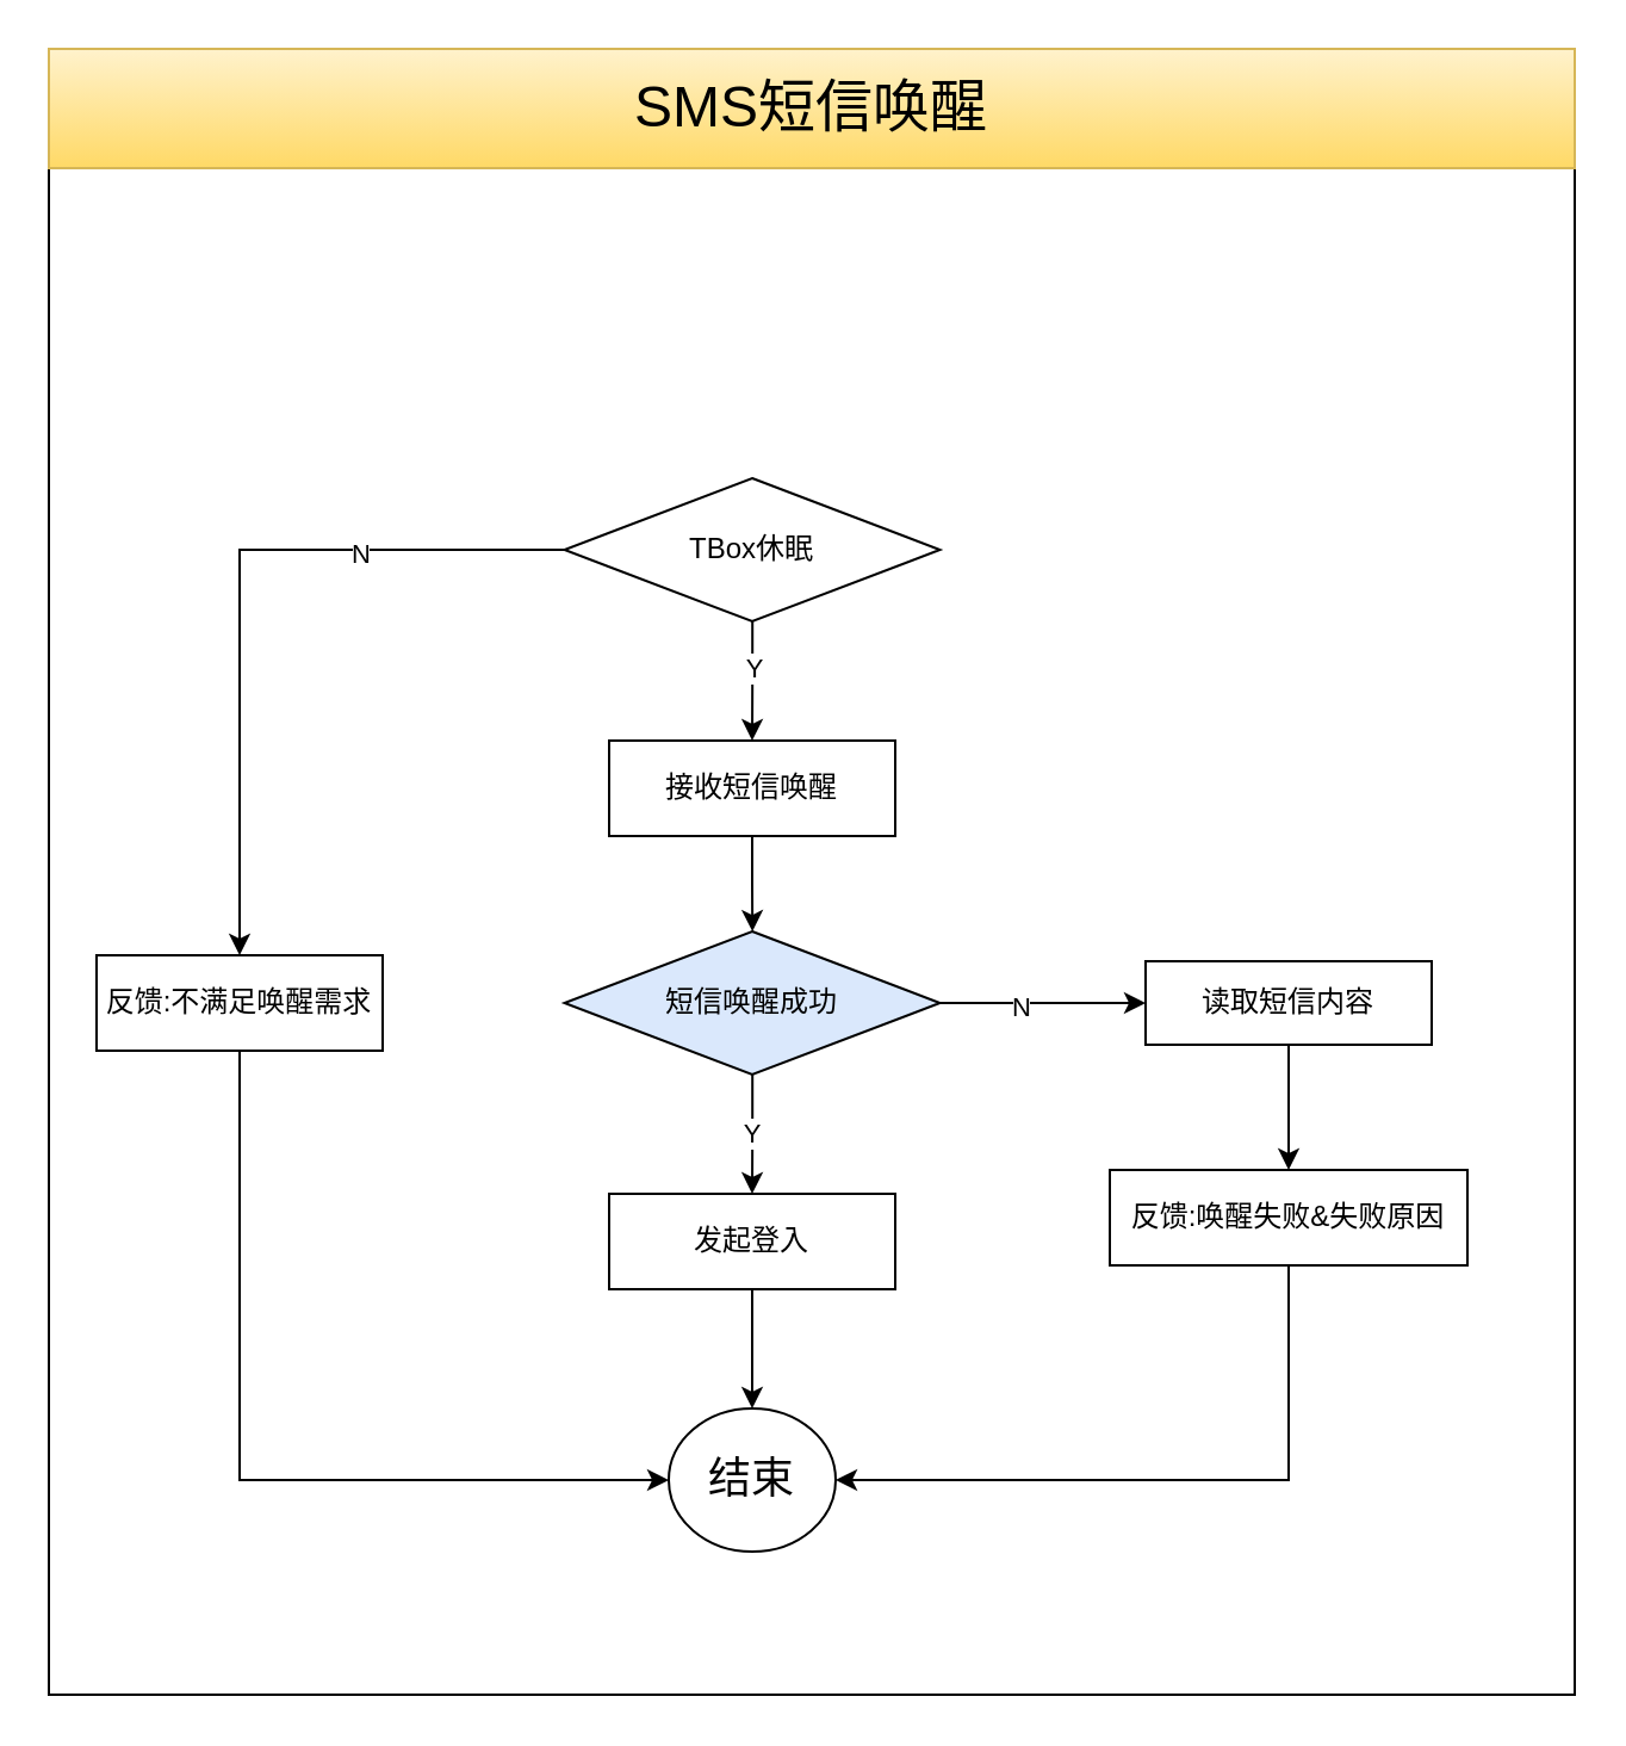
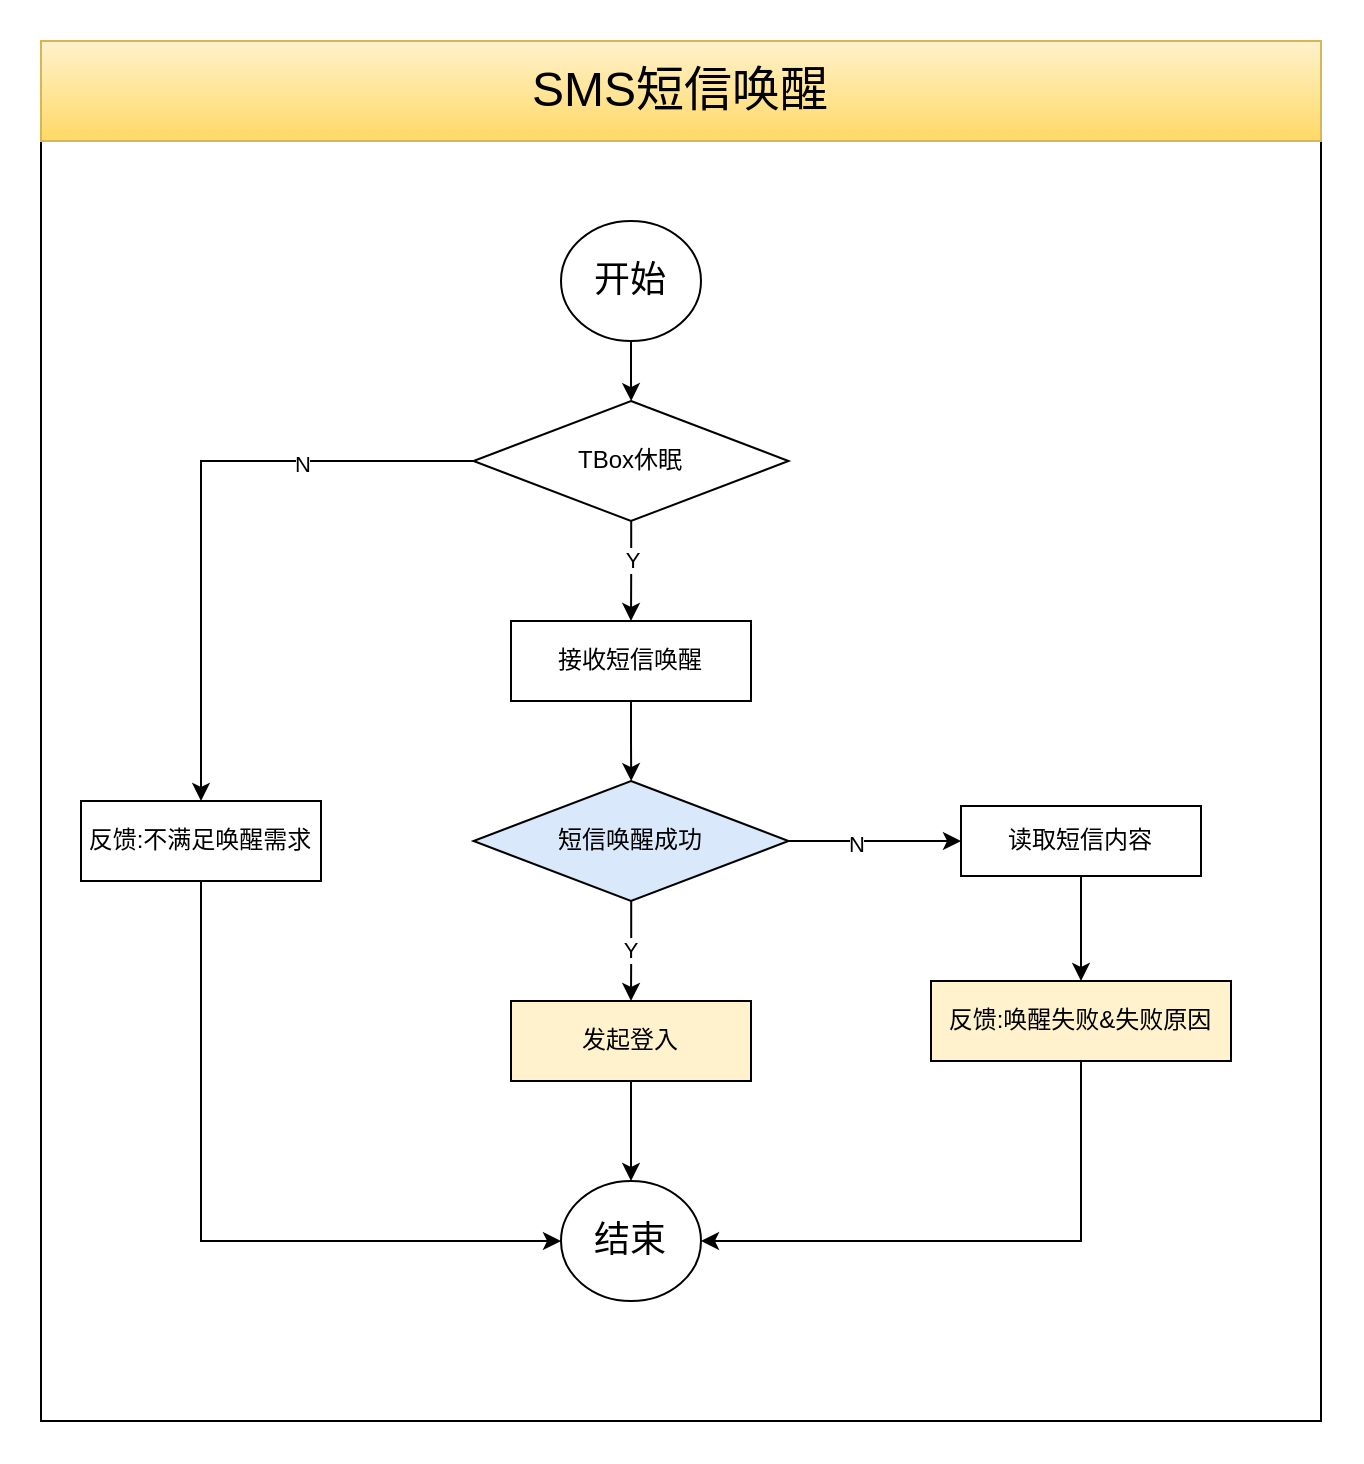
  <mxCell id="0" />
  <mxCell id="1" parent="0" />
  <mxCell id="2" value="" style="group" vertex="1" connectable="0" parent="1"><mxGeometry x="20" y="20" width="640" height="690" as="geometry" /></mxCell>
  <mxCell id="3" value="" style="rounded=0;whiteSpace=wrap;html=1;" vertex="1" parent="2"><mxGeometry width="640" height="690" as="geometry" /></mxCell>
+ <mxCell id="4" style="edgeStyle=orthogonalEdgeStyle;rounded=0;orthogonalLoop=1;jettySize=auto;html=1;exitX=0.5;exitY=1;exitDx=0;exitDy=0;" edge="1" parent="2" source="5" target="10"><mxGeometry relative="1" as="geometry" /></mxCell>
+ <mxCell id="5" value="&lt;span style=&quot;font-size: 18px;&quot;&gt;开始&lt;/span&gt;" style="ellipse;whiteSpace=wrap;html=1;" vertex="1" parent="2"><mxGeometry x="260" y="90" width="70" height="60" as="geometry" /></mxCell>
  <mxCell id="6" value="" style="edgeStyle=orthogonalEdgeStyle;rounded=0;orthogonalLoop=1;jettySize=auto;html=1;" edge="1" parent="2" source="10" target="12"><mxGeometry relative="1" as="geometry" /></mxCell>
  <mxCell id="7" value="N" style="edgeLabel;html=1;align=center;verticalAlign=middle;resizable=0;points=[];" vertex="1" connectable="0" parent="6"><mxGeometry x="-0.44" y="1" relative="1" as="geometry"><mxPoint as="offset" /></mxGeometry></mxCell>
  <mxCell id="8" style="edgeStyle=orthogonalEdgeStyle;rounded=0;orthogonalLoop=1;jettySize=auto;html=1;" edge="1" parent="2" source="10"><mxGeometry relative="1" as="geometry"><mxPoint x="295" y="290" as="targetPoint" /></mxGeometry></mxCell>
  <mxCell id="9" value="Y" style="edgeLabel;html=1;align=center;verticalAlign=middle;resizable=0;points=[];" vertex="1" connectable="0" parent="8"><mxGeometry x="-0.216" relative="1" as="geometry"><mxPoint as="offset" /></mxGeometry></mxCell>
  <mxCell id="10" value="TBox休眠" style="rhombus;whiteSpace=wrap;html=1;" vertex="1" parent="2"><mxGeometry x="216.25" y="180" width="157.5" height="60" as="geometry" /></mxCell>
  <mxCell id="11" style="edgeStyle=orthogonalEdgeStyle;rounded=0;orthogonalLoop=1;jettySize=auto;html=1;entryX=0;entryY=0.5;entryDx=0;entryDy=0;" edge="1" parent="2" source="12" target="21"><mxGeometry relative="1" as="geometry"><Array as="points"><mxPoint x="80" y="600" /></Array></mxGeometry></mxCell>
  <mxCell id="12" value="反馈:不满足唤醒需求" style="whiteSpace=wrap;html=1;" vertex="1" parent="2"><mxGeometry x="20" y="380" width="120" height="40" as="geometry" /></mxCell>
  <mxCell id="13" value="" style="edgeStyle=orthogonalEdgeStyle;rounded=0;orthogonalLoop=1;jettySize=auto;html=1;" edge="1" parent="2" source="14" target="18"><mxGeometry relative="1" as="geometry" /></mxCell>
  <mxCell id="14" value="接收短信唤醒" style="rounded=0;whiteSpace=wrap;html=1;" vertex="1" parent="2"><mxGeometry x="235" y="290" width="120" height="40" as="geometry" /></mxCell>
  <mxCell id="15" value="Y" style="edgeStyle=orthogonalEdgeStyle;rounded=0;orthogonalLoop=1;jettySize=auto;html=1;" edge="1" parent="2" source="18" target="20"><mxGeometry relative="1" as="geometry" /></mxCell>
  <mxCell id="16" value="" style="edgeStyle=orthogonalEdgeStyle;rounded=0;orthogonalLoop=1;jettySize=auto;html=1;" edge="1" parent="2" source="18" target="23"><mxGeometry relative="1" as="geometry" /></mxCell>
  <mxCell id="17" value="N" style="edgeLabel;html=1;align=center;verticalAlign=middle;resizable=0;points=[];" vertex="1" connectable="0" parent="16"><mxGeometry x="-0.208" y="-1" relative="1" as="geometry"><mxPoint as="offset" /></mxGeometry></mxCell>
  <mxCell id="18" value="短信唤醒成功" style="rhombus;whiteSpace=wrap;html=1;fillColor=#dae8fc;" vertex="1" parent="2"><mxGeometry x="216.25" y="370" width="157.5" height="60" as="geometry" /></mxCell>
  <mxCell id="19" style="edgeStyle=orthogonalEdgeStyle;rounded=0;orthogonalLoop=1;jettySize=auto;html=1;entryX=0.5;entryY=0;entryDx=0;entryDy=0;" edge="1" parent="2" source="20" target="21"><mxGeometry relative="1" as="geometry" /></mxCell>
- <mxCell id="20" value="发起登入" style="whiteSpace=wrap;html=1;" vertex="1" parent="2"><mxGeometry x="235" y="480" width="120" height="40" as="geometry" /></mxCell>
+ <mxCell id="20" value="发起登入" style="whiteSpace=wrap;html=1;fillColor=#fff2cc;" vertex="1" parent="2"><mxGeometry x="235" y="480" width="120" height="40" as="geometry" /></mxCell>
  <mxCell id="21" value="&lt;font style=&quot;font-size: 18px;&quot;&gt;结束&lt;/font&gt;" style="ellipse;whiteSpace=wrap;html=1;" vertex="1" parent="2"><mxGeometry x="260" y="570" width="70" height="60" as="geometry" /></mxCell>
  <mxCell id="22" style="edgeStyle=orthogonalEdgeStyle;rounded=0;orthogonalLoop=1;jettySize=auto;html=1;entryX=0.5;entryY=0;entryDx=0;entryDy=0;" edge="1" parent="2" source="23" target="25"><mxGeometry relative="1" as="geometry" /></mxCell>
  <mxCell id="23" value="读取短信内容" style="whiteSpace=wrap;html=1;" vertex="1" parent="2"><mxGeometry x="460" y="382.5" width="120" height="35" as="geometry" /></mxCell>
  <mxCell id="24" style="edgeStyle=orthogonalEdgeStyle;rounded=0;orthogonalLoop=1;jettySize=auto;html=1;entryX=1;entryY=0.5;entryDx=0;entryDy=0;" edge="1" parent="2" source="25" target="21"><mxGeometry relative="1" as="geometry"><Array as="points"><mxPoint x="520" y="600" /></Array></mxGeometry></mxCell>
- <mxCell id="25" value="反馈:唤醒失败&amp;amp;失败原因" style="whiteSpace=wrap;html=1;" vertex="1" parent="2"><mxGeometry x="445" y="470" width="150" height="40" as="geometry" /></mxCell>
+ <mxCell id="25" value="反馈:唤醒失败&amp;amp;失败原因" style="whiteSpace=wrap;html=1;fillColor=#fff2cc;" vertex="1" parent="2"><mxGeometry x="445" y="470" width="150" height="40" as="geometry" /></mxCell>
  <mxCell id="26" value="&lt;font style=&quot;font-size: 24px;&quot;&gt;SMS短信唤醒&lt;/font&gt;" style="rounded=0;whiteSpace=wrap;html=1;fillColor=#fff2cc;gradientColor=#ffd966;strokeColor=#d6b656;" vertex="1" parent="2"><mxGeometry width="640" height="50" as="geometry" /></mxCell>
